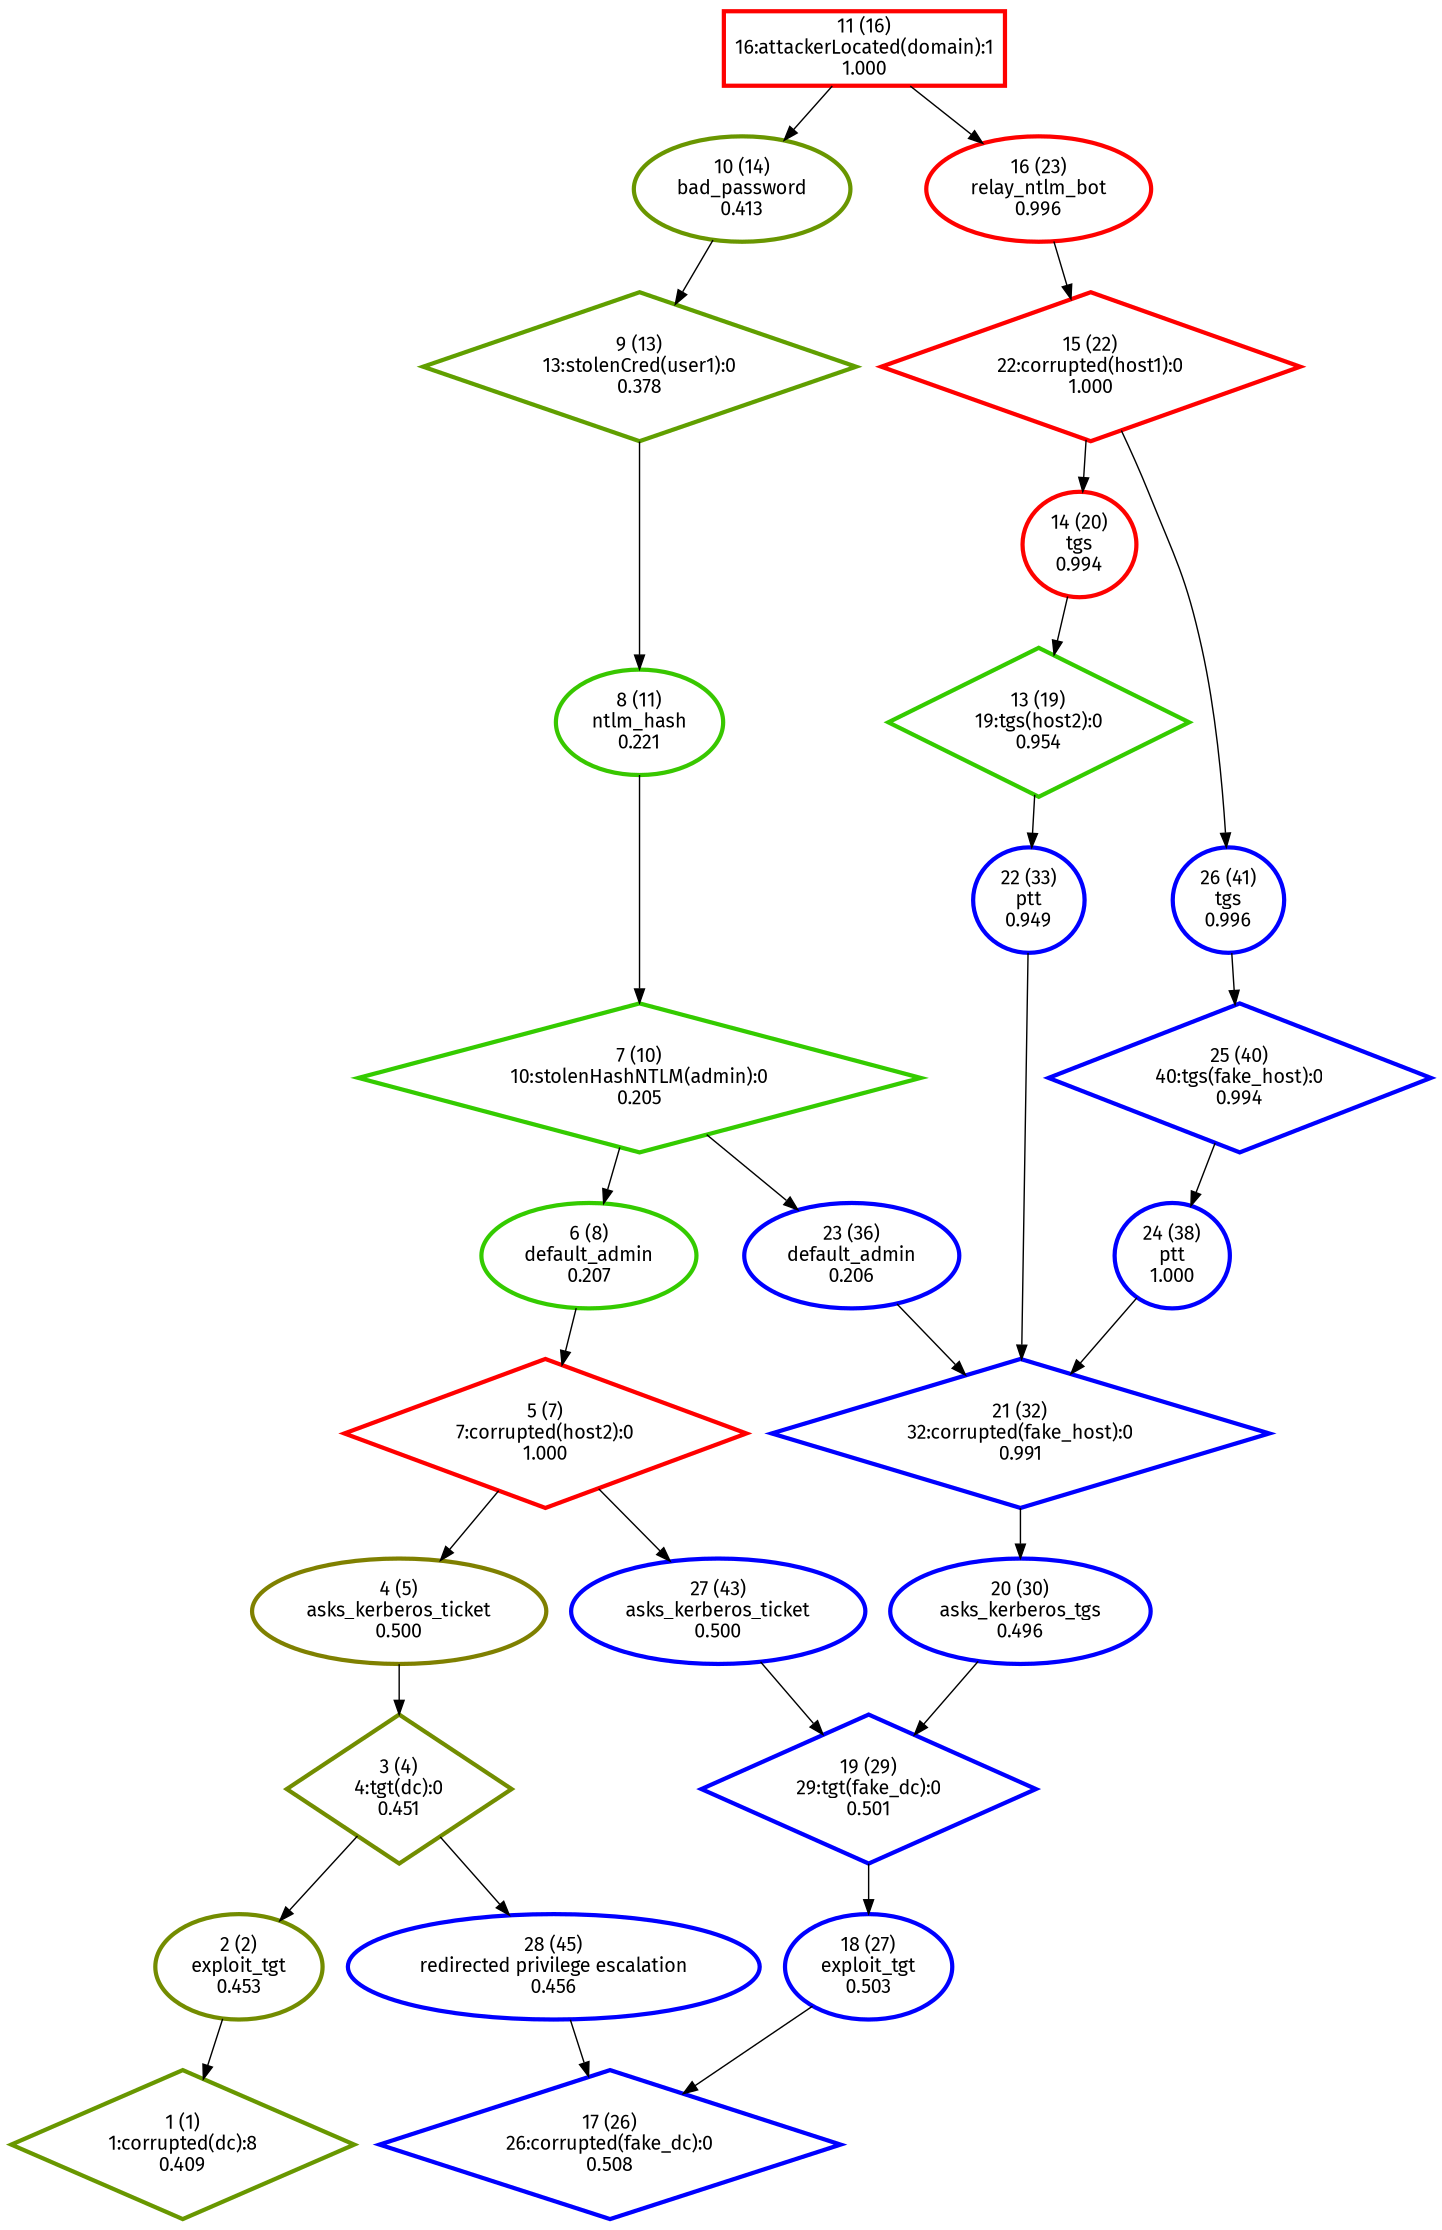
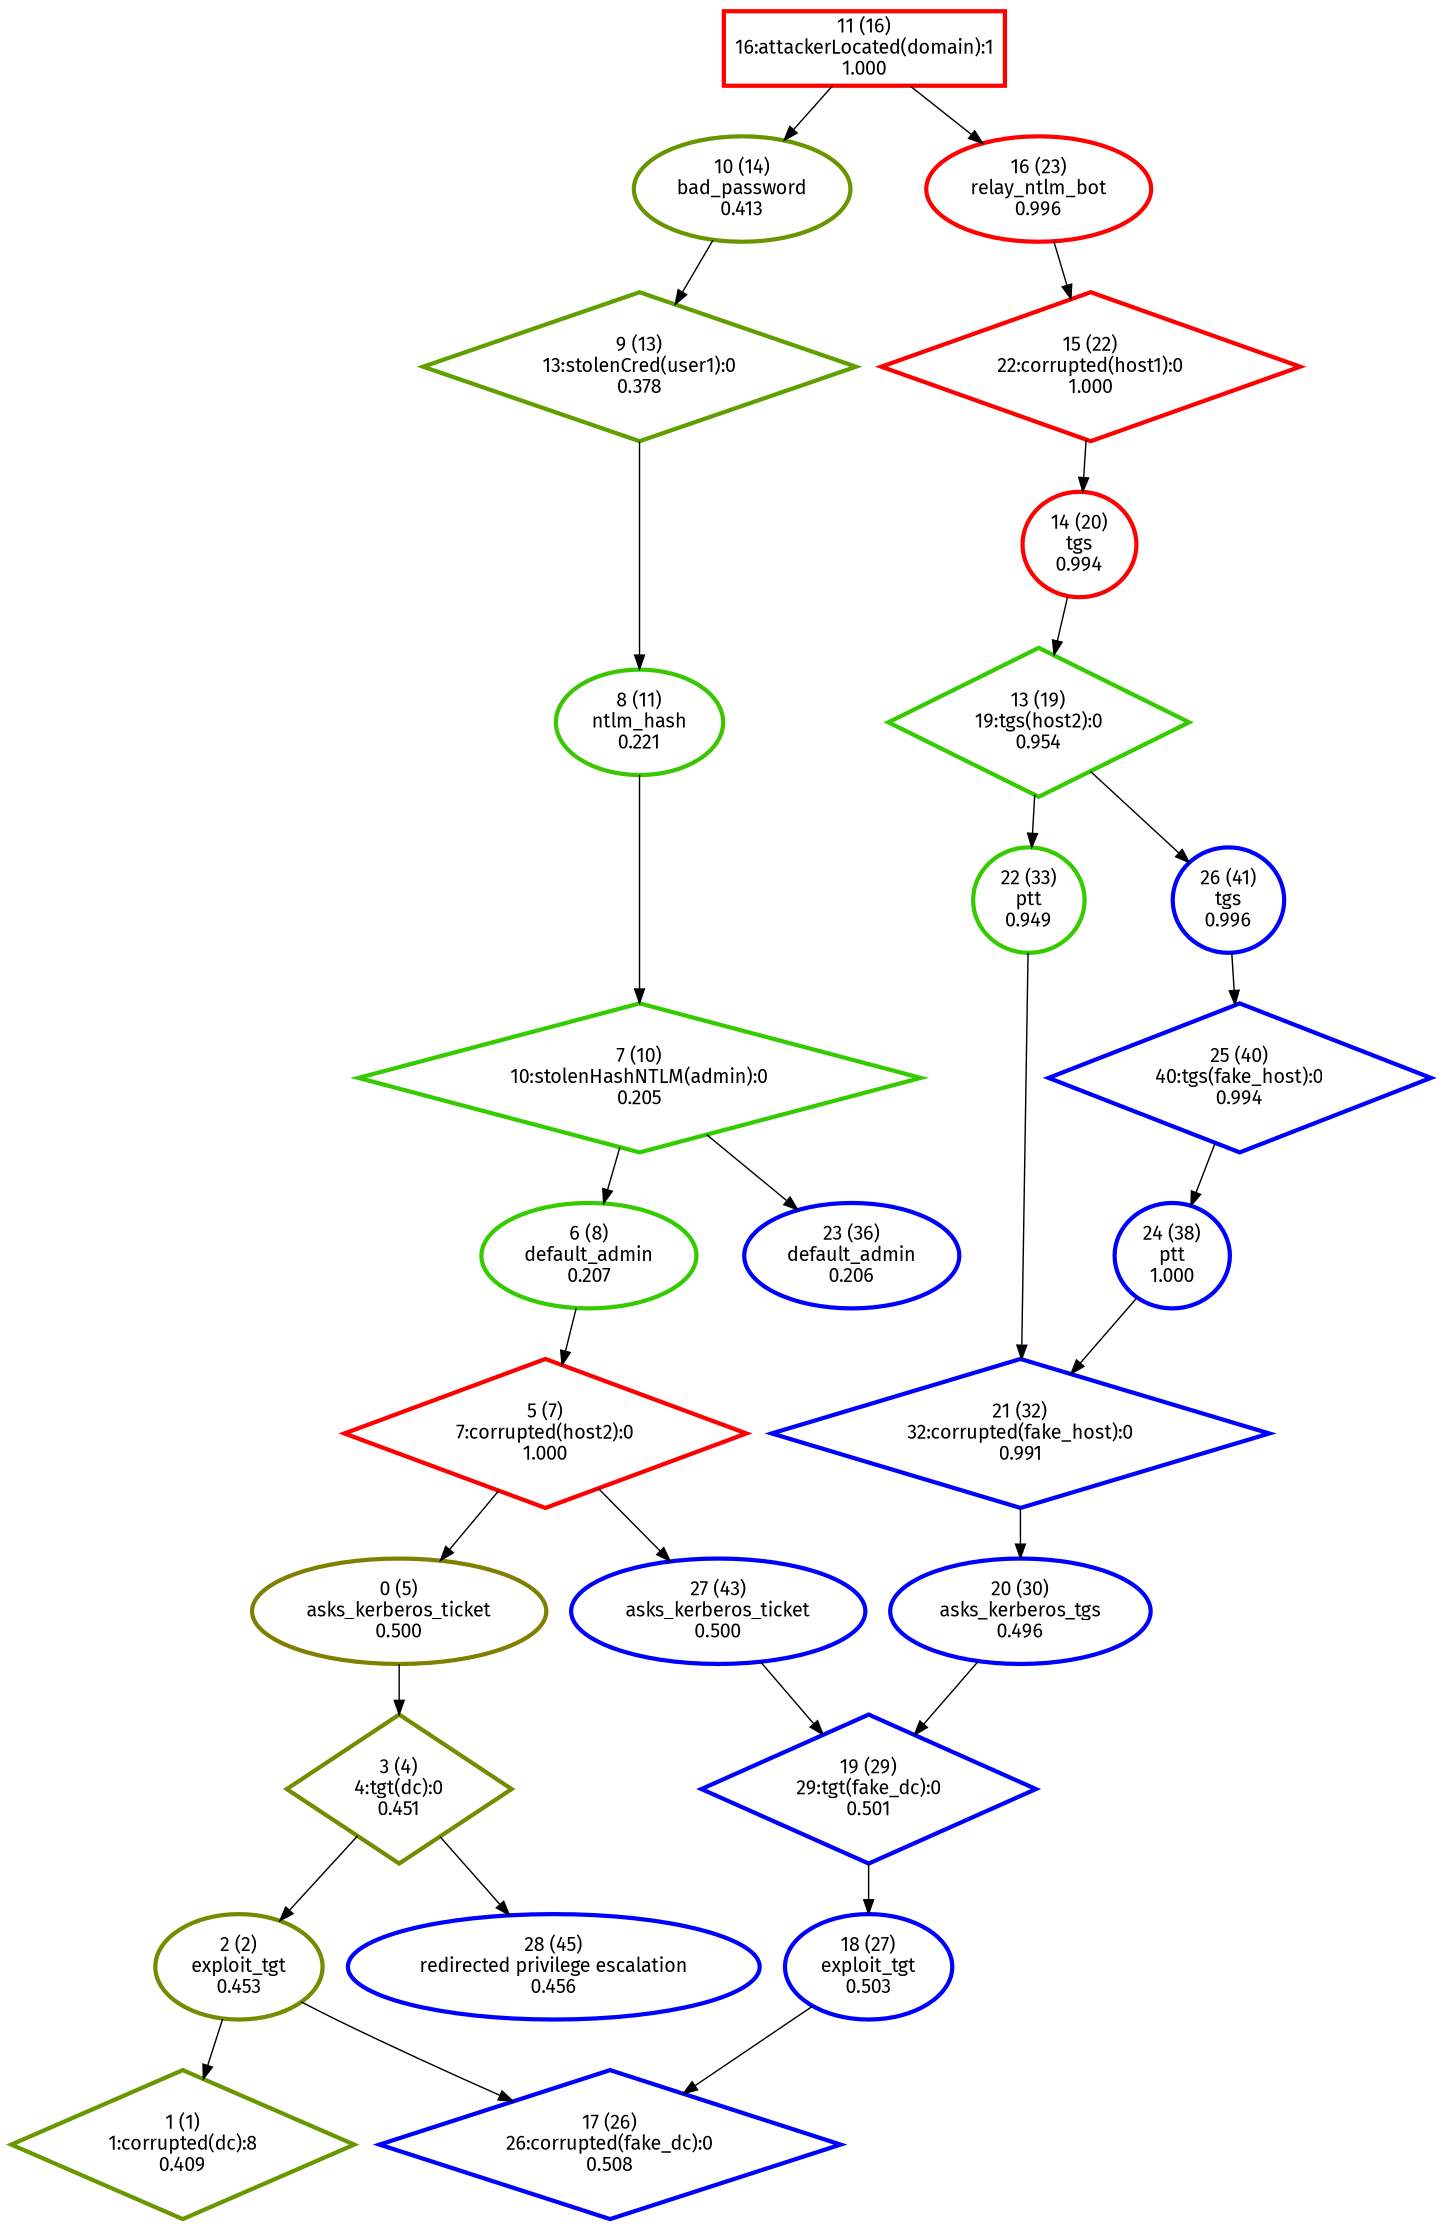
  digraph {
    fontname="Fira Sans"
    node [color=blue fontname="Fira Sans" penwidth=3 shape=ellipse]
    edge [fontname="Fira Sans"]
    n1 [color="#689700" label="1 (1)\n1:corrupted(dc):8\n0.409" shape=diamond]
    n2 [color="#738C00" label="2 (2)\nexploit_tgt\n0.453"]
    n3 [color="#728D00" label="3 (4)\n4:tgt(dc):0\n0.451" shape=diamond]
    n4 [label="28 (45)\nredirected privilege escalation\n0.456"]
    n5 [label="17 (26)\n26:corrupted(fake_dc):0\n0.508" shape=diamond]
-   n6 [color="#7F8000" label="4 (5)\nasks_kerberos_ticket\n0.500"]
+   n6 [color="#7F8000" label="0 (5)\nasks_kerberos_ticket\n0.500"]
    n7 [color="#FF0000" label="5 (7)\n7:corrupted(host2):0\n1.000" shape=diamond]
    n8 [label="27 (43)\nasks_kerberos_ticket\n0.500"]
    n9 [label="19 (29)\n29:tgt(fake_dc):0\n0.501" shape=diamond]
    n10 [color="#34CB00" label="6 (8)\ndefault_admin\n0.207"]
    n11 [color="#34CB00" label="7 (10)\n10:stolenHashNTLM(admin):0\n0.205" shape=diamond]
    n12 [label="23 (36)\ndefault_admin\n0.206"]
    n13 [label="21 (32)\n32:corrupted(fake_host):0\n0.991" shape=diamond]
    n14 [color="#38C700" label="8 (11)\nntlm_hash\n0.221"]
    n15 [color="#609F00" label="9 (13)\n13:stolenCred(user1):0\n0.378" shape=diamond]
    n16 [color="#699600" label="10 (14)\nbad_password\n0.413"]
    n17 [color="#FE0100" label="11 (16)\n16:attackerLocated(domain):1\n1.000" shape=box]
    n18 [color="#FE0100" label="16 (23)\nrelay_ntlm_bot\n0.996"]
    n19 [color="#FF0000" label="15 (22)\n22:corrupted(host1):0\n1.000" shape=diamond]
    n20 [color="#34CB00" label="13 (19)\n19:tgs(host2):0\n0.954" shape=diamond]
-   n21 [label="22 (33)\nptt\n0.949"]
+   n21 [color="#34CB00" label="22 (33)\nptt\n0.949"]
    n22 [color="#FD0200" label="14 (20)\ntgs\n0.994"]
    n23 [label="26 (41)\ntgs\n0.996"]
    n24 [label="25 (40)\n40:tgs(fake_host):0\n0.994" shape=diamond]
    n25 [label="18 (27)\nexploit_tgt\n0.503"]
    n26 [label="20 (30)\nasks_kerberos_tgs\n0.496"]
    n27 [label="24 (38)\nptt\n1.000"]
    n2 -> n1
    n3 -> n2
    n3 -> n4
-   n4 -> n5
+   n2 -> n5
    n6 -> n3
    n7 -> n6
    n7 -> n8
    n8 -> n9
    n9 -> n25
    n10 -> n7
    n11 -> n10
    n11 -> n12
-   n12 -> n13
    n13 -> n26
    n14 -> n11
    n15 -> n14
    n16 -> n15
    n17 -> n16
    n17 -> n18
    n18 -> n19
    n19 -> n22
-   n19 -> n23
+   n20 -> n23
    n20 -> n21
    n21 -> n13
    n22 -> n20
    n23 -> n24
    n24 -> n27
    n25 -> n5
    n26 -> n9
    n27 -> n13
  }
